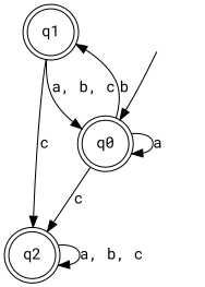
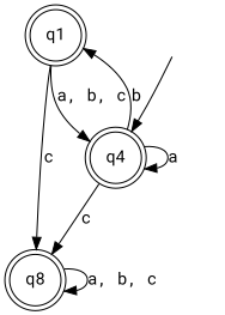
  digraph {
    fontname="Roboto Mono"
    node [fontname="Roboto Mono" shape=doublecircle]
    edge [fontname="Roboto Mono"]
    q1
-   q2
-   q0
+   q2 [label=q8]
+   q0 [label=q4]
    _nil [style=invis shape=""]
    q1 -> q2 [label=c]
    q1 -> q0 [label="a, b, c"]
    q2 -> q2 [label="a, b, c"]
    q0 -> q1 [label=b]
    q0 -> q2 [label=c]
    q0 -> q0 [label=a]
    _nil -> q0
  }
